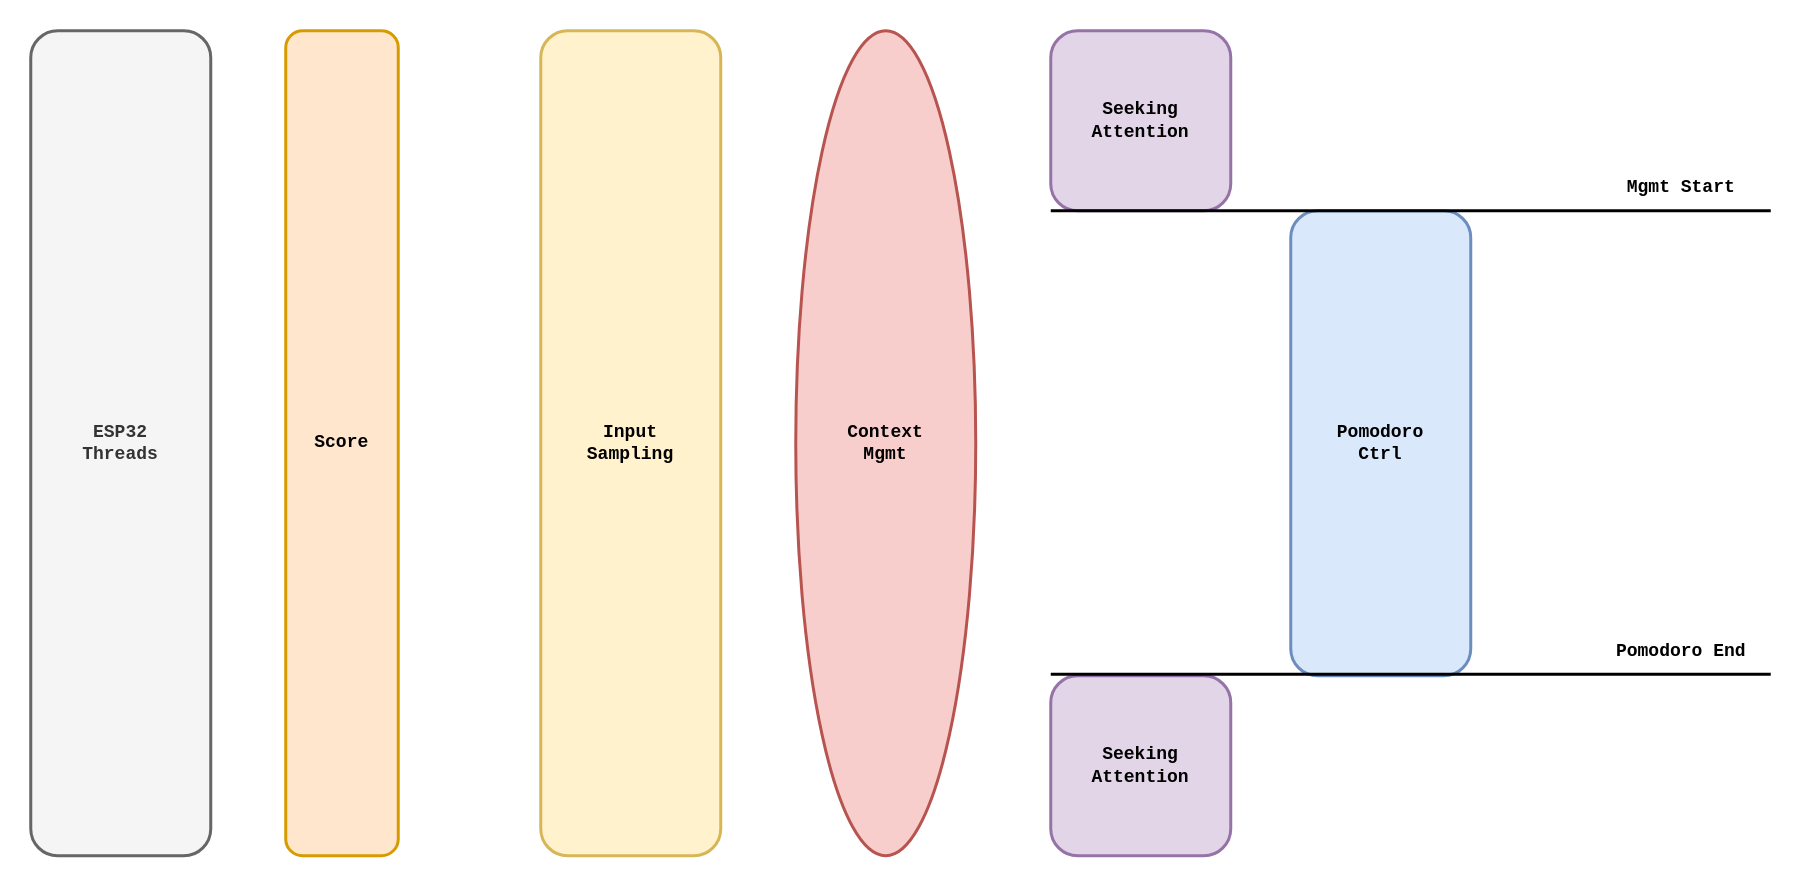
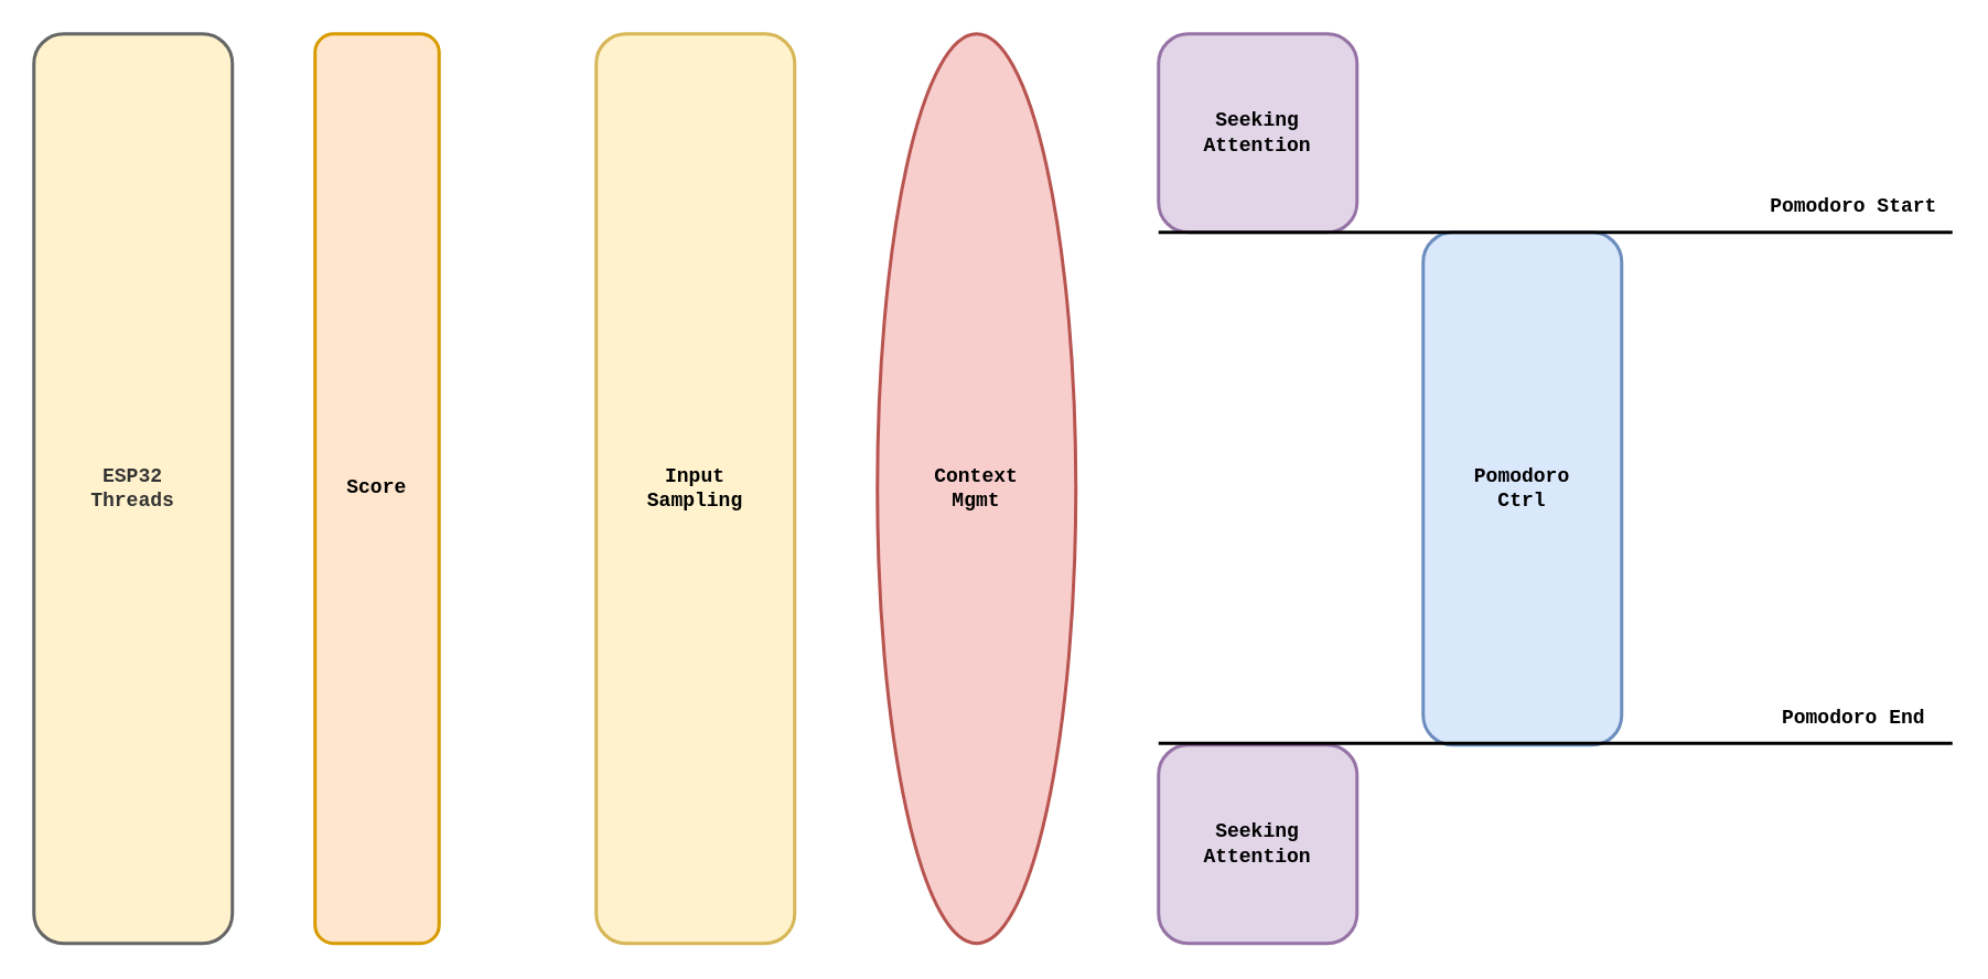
  <mxCell id="0" />
  <mxCell id="1" parent="0" />
  <mxCell id="2" value="Context&lt;br&gt;Mgmt" style="ellipse;whiteSpace=wrap;html=1;strokeWidth=2;fontFamily=Courier New;fontStyle=1;fillColor=#f8cecc;strokeColor=#b85450;" vertex="1" parent="1"><mxGeometry x="530" y="20" width="120" height="550" as="geometry" /></mxCell>
  <mxCell id="3" value="Seeking Attention" style="rounded=1;whiteSpace=wrap;html=1;strokeWidth=2;fontFamily=Courier New;fontStyle=1;fillColor=#e1d5e7;strokeColor=#9673a6;" vertex="1" parent="1"><mxGeometry x="700" y="20" width="120" height="120" as="geometry" /></mxCell>
  <mxCell id="4" value="Score" style="rounded=1;whiteSpace=wrap;html=1;strokeWidth=2;fontFamily=Courier New;fontStyle=1;fillColor=#ffe6cc;strokeColor=#d79b00;" vertex="1" parent="1"><mxGeometry x="190" y="20" width="75" height="550" as="geometry" /></mxCell>
  <mxCell id="5" value="Pomodoro&lt;br&gt;Ctrl" style="rounded=1;whiteSpace=wrap;html=1;strokeWidth=2;fontFamily=Courier New;fontStyle=1;fillColor=#dae8fc;strokeColor=#6c8ebf;" vertex="1" parent="1"><mxGeometry x="860" y="140" width="120" height="310" as="geometry" /></mxCell>
  <mxCell id="6" value="Input&lt;br&gt;Sampling" style="rounded=1;whiteSpace=wrap;html=1;strokeWidth=2;fontFamily=Courier New;fontStyle=1;fillColor=#fff2cc;strokeColor=#d6b656;" vertex="1" parent="1"><mxGeometry x="360" y="20" width="120" height="550" as="geometry" /></mxCell>
  <mxCell id="7" value="Seeking Attention" style="rounded=1;whiteSpace=wrap;html=1;strokeWidth=2;fontFamily=Courier New;fontStyle=1;fillColor=#e1d5e7;strokeColor=#9673a6;" vertex="1" parent="1"><mxGeometry x="700" y="450" width="120" height="120" as="geometry" /></mxCell>
  <mxCell id="8" value="" style="endArrow=none;html=1;rounded=0;fontFamily=Courier New;fontSize=12;fontColor=default;strokeWidth=2;" edge="1" parent="1"><mxGeometry width="50" height="50" relative="1" as="geometry"><mxPoint x="700" y="140" as="sourcePoint" /><mxPoint x="1180" y="140" as="targetPoint" /></mxGeometry></mxCell>
- <mxCell id="9" value="Mgmt Start" style="text;html=1;align=center;verticalAlign=middle;resizable=0;points=[];autosize=1;strokeColor=none;fillColor=none;fontSize=12;fontFamily=Courier New;fontColor=default;fontStyle=1" vertex="1" parent="1"><mxGeometry x="1060" y="110" width="120" height="30" as="geometry" /></mxCell>
+ <mxCell id="9" value="Pomodoro Start" style="text;html=1;align=center;verticalAlign=middle;resizable=0;points=[];autosize=1;strokeColor=none;fillColor=none;fontSize=12;fontFamily=Courier New;fontColor=default;fontStyle=1" vertex="1" parent="1"><mxGeometry x="1060" y="110" width="120" height="30" as="geometry" /></mxCell>
  <mxCell id="10" value="" style="endArrow=none;html=1;rounded=0;fontFamily=Courier New;fontSize=12;fontColor=default;strokeWidth=2;" edge="1" parent="1"><mxGeometry width="50" height="50" relative="1" as="geometry"><mxPoint x="700" y="449" as="sourcePoint" /><mxPoint x="1180" y="449" as="targetPoint" /></mxGeometry></mxCell>
  <mxCell id="11" value="Pomodoro End" style="text;html=1;align=center;verticalAlign=middle;resizable=0;points=[];autosize=1;strokeColor=none;fillColor=none;fontSize=12;fontFamily=Courier New;fontColor=default;fontStyle=1" vertex="1" parent="1"><mxGeometry x="1065" y="419" width="110" height="30" as="geometry" /></mxCell>
- <mxCell id="12" value="ESP32&lt;br&gt;Threads" style="rounded=1;whiteSpace=wrap;html=1;strokeWidth=2;fontFamily=Courier New;fontStyle=1;fillColor=#f5f5f5;strokeColor=#666666;fontColor=#333333;" vertex="1" parent="1"><mxGeometry x="20" y="20" width="120" height="550" as="geometry" /></mxCell>
+ <mxCell id="12" value="ESP32&lt;br&gt;Threads" style="rounded=1;whiteSpace=wrap;html=1;strokeWidth=2;fontFamily=Courier New;fontStyle=1;fillColor=#fff2cc;strokeColor=#666666;fontColor=#333333;" vertex="1" parent="1"><mxGeometry x="20" y="20" width="120" height="550" as="geometry" /></mxCell>
